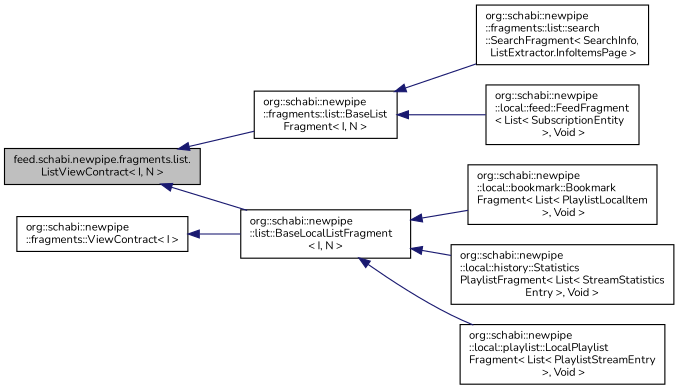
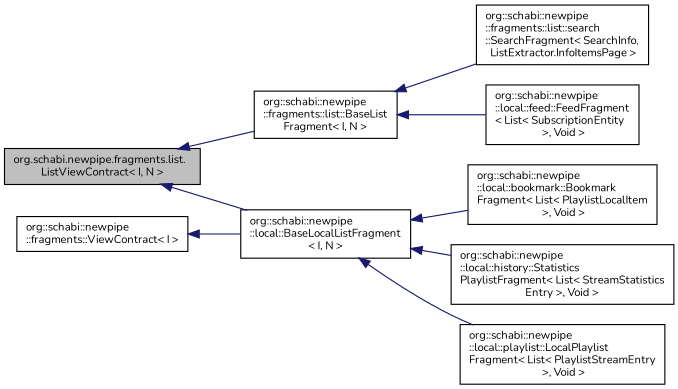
  digraph {
    fontname=Nunito
    rankdir=LR
    node [color=black fillcolor=white fontname=Nunito fontsize=10 shape=record style=filled]
    edge [color=midnightblue dir=back fontname=Nunito fontsize=10 labelfontname=Helvetica labelfontsize=10 style=solid]
-   n1 [fillcolor=grey75 fontcolor=black height=0.2 label="feed.schabi.newpipe.fragments.list.\lListViewContract\< I, N \>" width=0.4]
+   n1 [fillcolor=grey75 fontcolor=black height=0.2 label="org.schabi.newpipe.fragments.list.\lListViewContract\< I, N \>" width=0.4]
    n2 [height=0.2 label="org::schabi::newpipe\l::fragments::list::BaseList\lFragment\< I, N \>" width=0.4]
-   n3 [height=0.2 label="org::schabi::newpipe\l::list::BaseLocalListFragment\l\< I, N \>" width=0.4]
+   n3 [height=0.2 label="org::schabi::newpipe\l::local::BaseLocalListFragment\l\< I, N \>" width=0.4]
    n4 [height=0.2 label="org::schabi::newpipe\l::fragments::list::search\l::SearchFragment\< SearchInfo,\l ListExtractor.InfoItemsPage \>" width=0.4]
    n5 [height=0.2 label="org::schabi::newpipe\l::local::feed::FeedFragment\l\< List\< SubscriptionEntity\l \>, Void \>" width=0.4]
    n6 [height=0.2 label="org::schabi::newpipe\l::local::bookmark::Bookmark\lFragment\< List\< PlaylistLocalItem\l \>, Void \>" width=0.4]
    n7 [height=0.2 label="org::schabi::newpipe\l::local::history::Statistics\lPlaylistFragment\< List\< StreamStatistics\lEntry \>, Void \>" width=0.4]
    n8 [height=0.2 label="org::schabi::newpipe\l::local::playlist::LocalPlaylist\lFragment\< List\< PlaylistStreamEntry\l \>, Void \>" width=0.4]
    n9 [height=0.2 label="org::schabi::newpipe\l::fragments::ViewContract\< I \>" width=0.4]
    n1 -> n2
    n1 -> n3
    n2 -> n4
    n2 -> n5
    n3 -> n6
    n3 -> n7
    n3 -> n8
    n9 -> n3
  }
